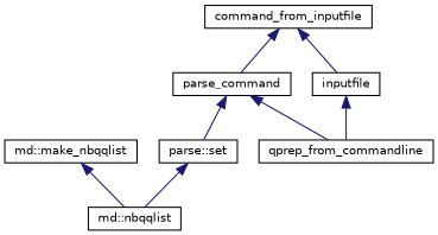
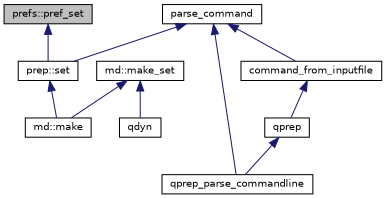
  digraph {
    rankdir=TB
    node [color=black fillcolor=white fontname=Helvetica fontsize=10 shape=record style=filled]
    edge [color=midnightblue dir=back fontname=Helvetica fontsize=10 labelfontname=Helvetica labelfontsize=10 style=solid]
-   n2 [height=0.2 label="parse::set" width=0.4]
-   n3 [height=0.2 label="md::nbqqlist" width=0.4]
+   n1 [fillcolor=grey75 fontcolor=black height=0.2 label="prefs::pref_set" width=0.4]
+   n2 [height=0.2 label="prep::set" width=0.4]
+   n3 [height=0.2 label="md::make" width=0.4]
    n4 [height=0.2 label=parse_command width=0.4]
-   n5 [height=0.2 label=qprep_from_commandline width=0.4]
+   n5 [height=0.2 label=qprep_parse_commandline width=0.4]
    n6 [height=0.2 label=command_from_inputfile width=0.4]
-   n7 [height=0.2 label="md::make_nbqqlist" width=0.4]
-   n9 [height=0.2 label=inputfile width=0.4]
+   n7 [height=0.2 label="md::make_set" width=0.4]
+   n8 [height=0.2 label=qdyn width=0.4]
+   n9 [height=0.2 label=qprep width=0.4]
+   n1 -> n2
    n2 -> n3
    n4 -> n2
    n4 -> n5
-   n6 -> n4
+   n4 -> n6
    n6 -> n9
    n7 -> n3
+   n7 -> n8
    n9 -> n5
  }
